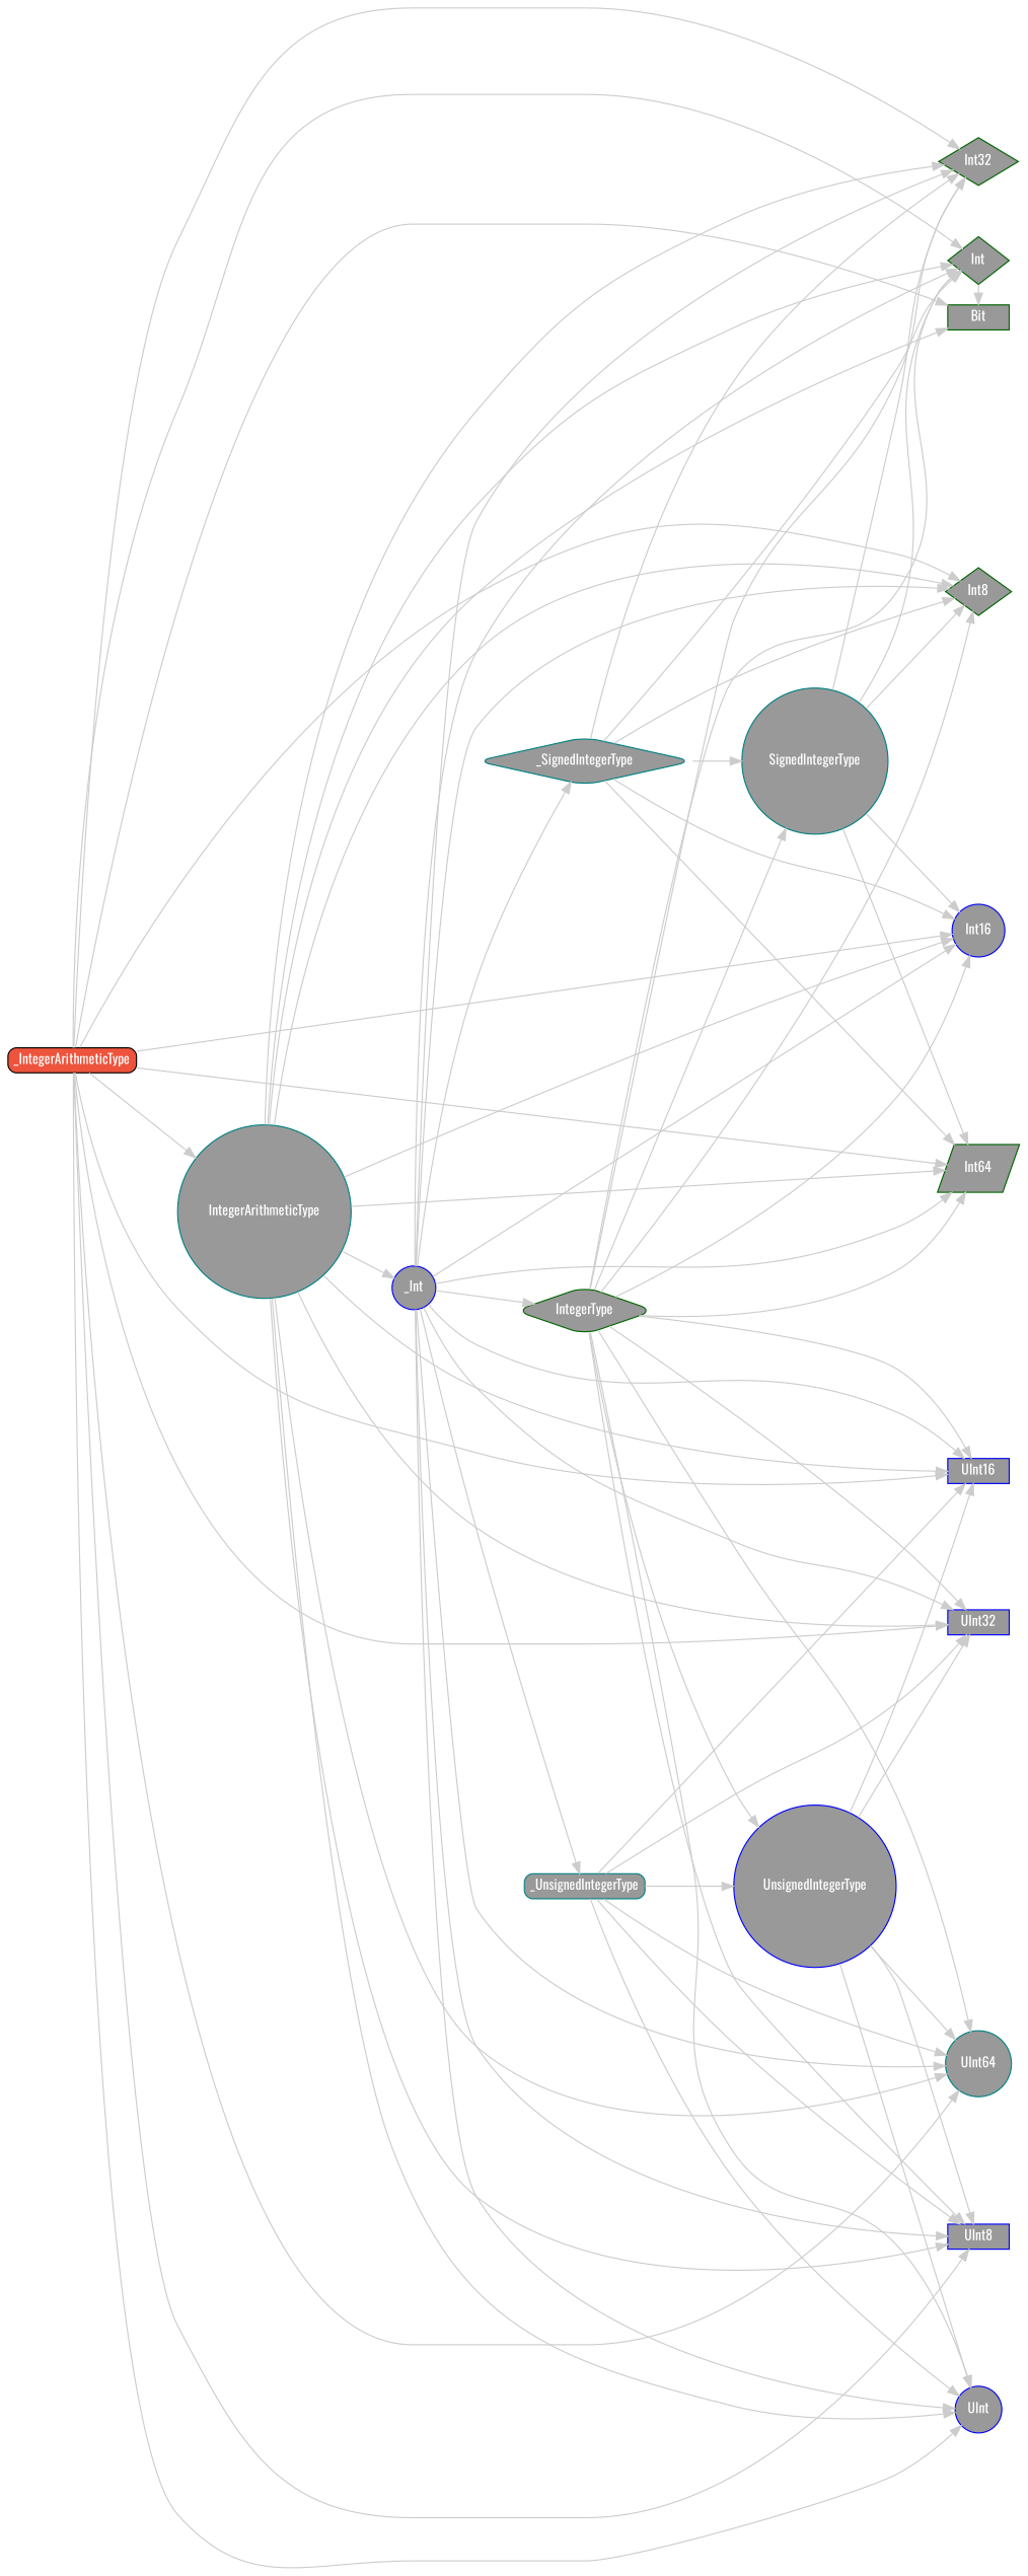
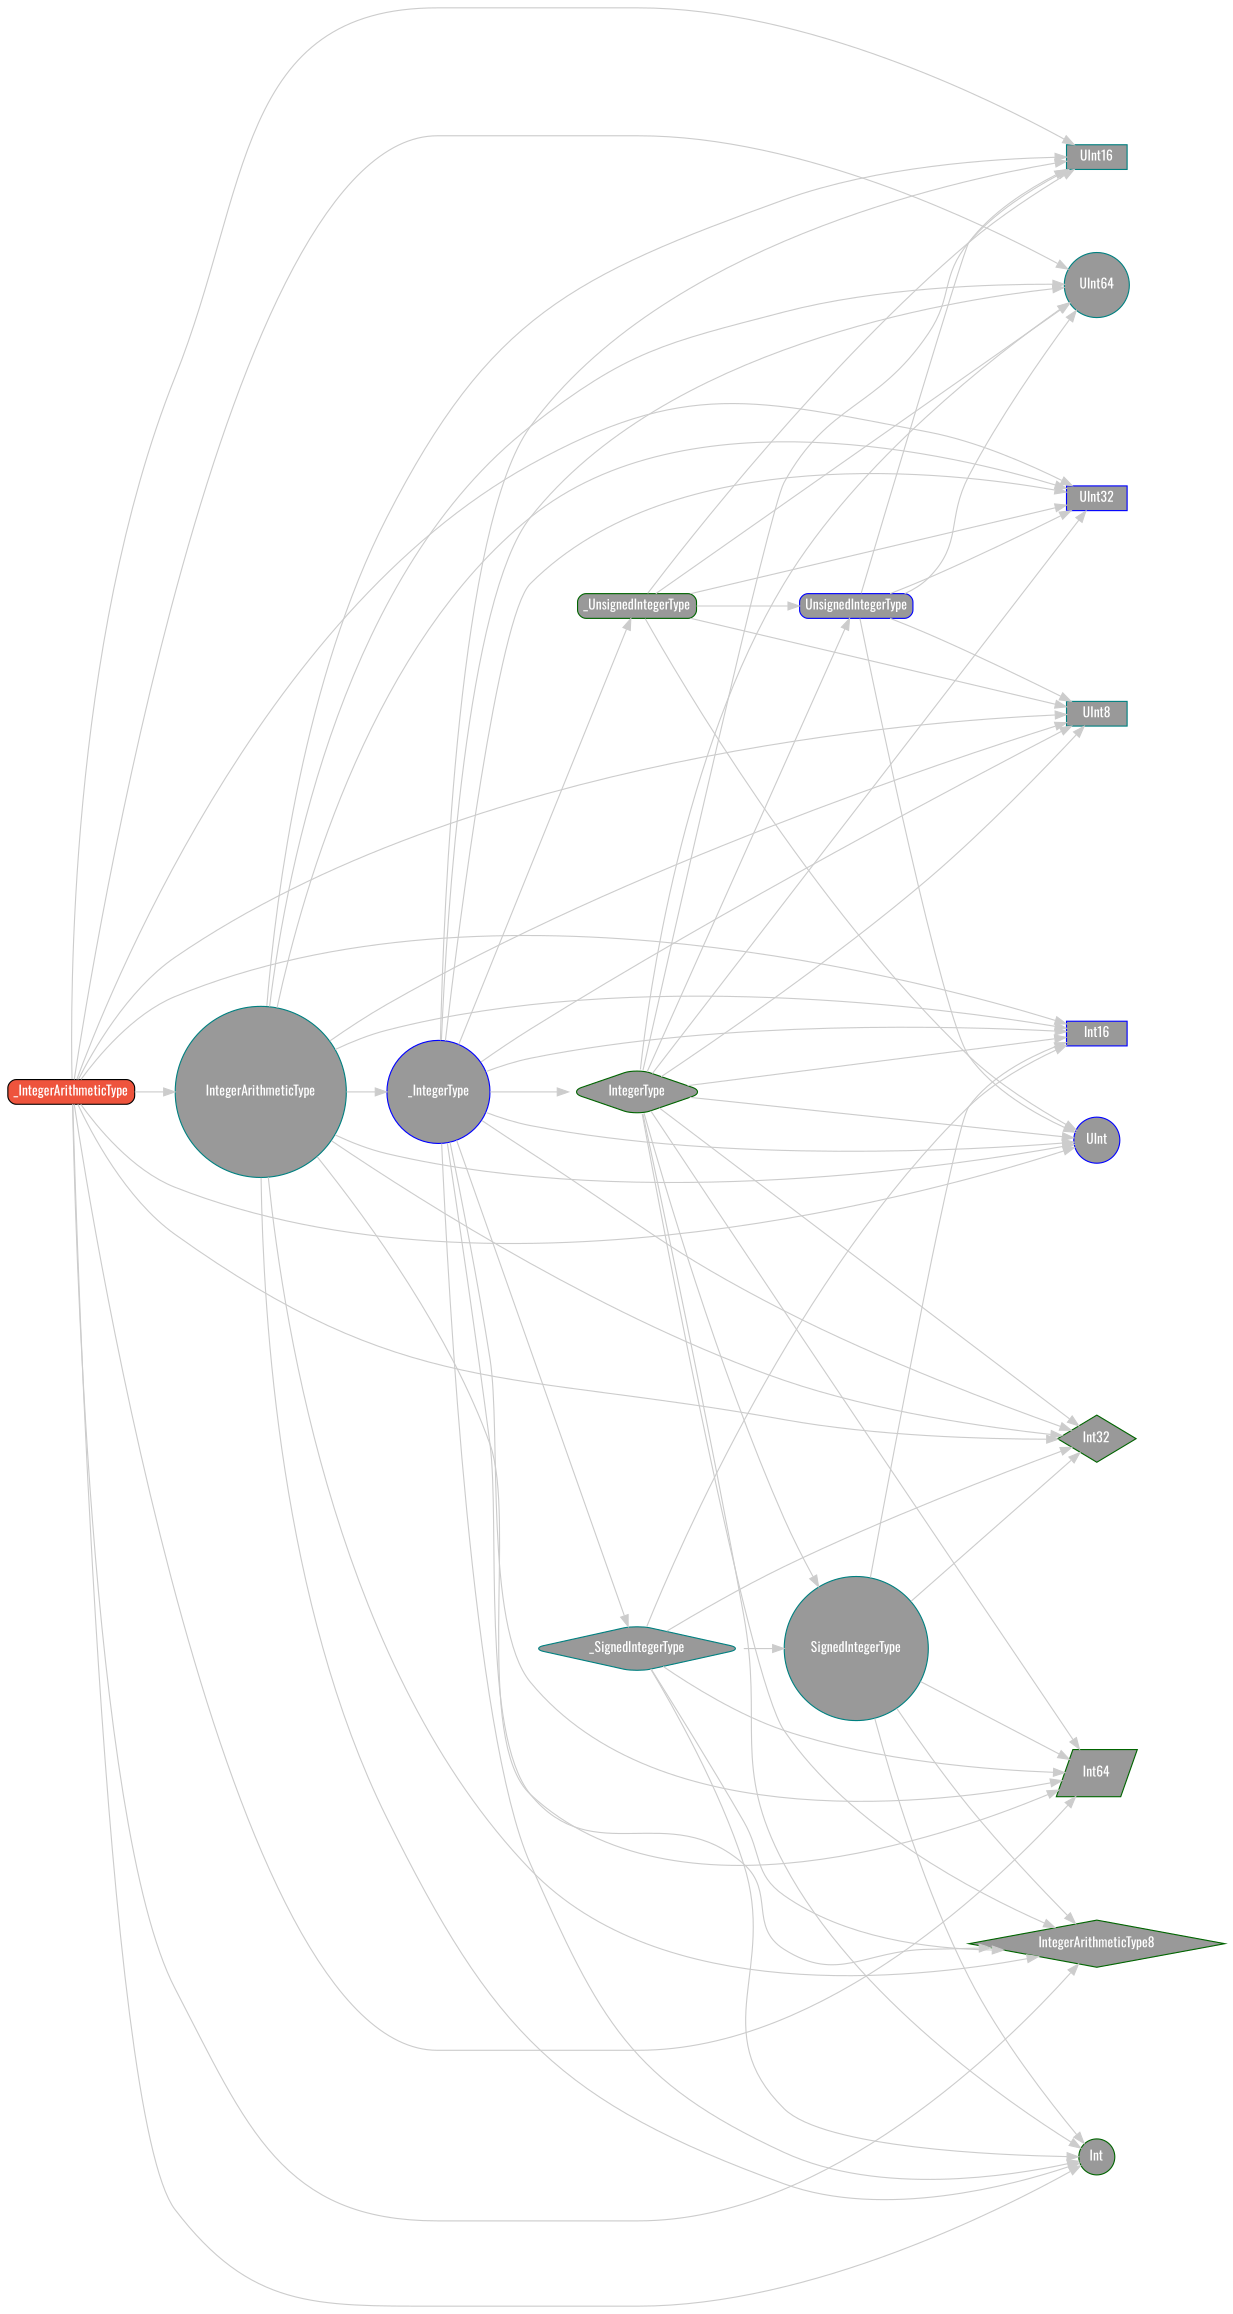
  strict digraph {
    fontname=Oswald
    rankdir=LR
    node [color=darkgreen fillcolor="#999999" fontcolor=white fontname=Oswald fontsize=12 margin="0.07,0.05" shape=box style=filled]
    edge [color="#cccccc" fontname=Oswald]
-   Bit [height=0.3]
-   Int [height=0.3 shape=diamond]
-   Int16 [color=blue height=0.3 shape=circle]
+   Int [height=0.3 shape=circle]
+   Int16 [color=blue height=0.3]
    Int32 [height=0.3 shape=diamond]
    Int64 [height=0.3 shape=parallelogram]
-   Int8 [height=0.3 shape=diamond]
+   Int8 [height=0.3 shape=diamond label=IntegerArithmeticType8]
    UInt [color=blue height=0.3 shape=circle]
-   UInt16 [color=blue height=0.3]
+   UInt16 [color=teal height=0.3]
    UInt32 [color=blue height=0.3]
    UInt64 [color=teal height=0.3 shape=circle]
-   UInt8 [color=blue height=0.3]
+   UInt8 [color=teal height=0.3]
    IntegerArithmeticType [color=teal height=0.3 shape=circle style="filled,rounded"]
-   _IntegerType [color=blue height=0.3 shape=circle style="filled,rounded" label=_Int]
+   _IntegerType [color=blue height=0.3 shape=circle style="filled,rounded"]
    IntegerType [height=0.3 shape=diamond style="filled,rounded"]
    _SignedIntegerType [color=teal height=0.3 shape=diamond style="filled,rounded"]
-   _UnsignedIntegerType [color=teal height=0.3 style="filled,rounded"]
+   _UnsignedIntegerType [height=0.3 style="filled,rounded"]
    SignedIntegerType [color=teal height=0.3 shape=circle style="filled,rounded"]
-   UnsignedIntegerType [color=blue height=0.3 shape=circle style="filled,rounded"]
+   UnsignedIntegerType [color=blue height=0.3 style="filled,rounded"]
    _IntegerArithmeticType [color=black fillcolor="#ee543d" height=0.3 style="filled,rounded"]
    subgraph sub_1 {
      rank=max
-     Bit
      Int
      Int16
      Int32
      Int64
      Int8
      UInt
      UInt16
      UInt32
      UInt64
      UInt8
    }
-   Int -> Bit
-   IntegerArithmeticType -> Bit
    IntegerArithmeticType -> Int
    IntegerArithmeticType -> Int16
    IntegerArithmeticType -> Int32
    IntegerArithmeticType -> Int64
    IntegerArithmeticType -> Int8
    IntegerArithmeticType -> UInt
    IntegerArithmeticType -> UInt16
    IntegerArithmeticType -> UInt32
    IntegerArithmeticType -> UInt64
    IntegerArithmeticType -> UInt8
    IntegerArithmeticType -> _IntegerType
    _IntegerType -> Int
    _IntegerType -> Int16
    _IntegerType -> Int32
    _IntegerType -> Int64
    _IntegerType -> Int8
    _IntegerType -> UInt
    _IntegerType -> UInt16
    _IntegerType -> UInt32
    _IntegerType -> UInt64
    _IntegerType -> UInt8
    _IntegerType -> IntegerType
    _IntegerType -> _SignedIntegerType
    _IntegerType -> _UnsignedIntegerType
    IntegerType -> Int
    IntegerType -> Int16
    IntegerType -> Int32
    IntegerType -> Int64
    IntegerType -> Int8
    IntegerType -> UInt
    IntegerType -> UInt16
    IntegerType -> UInt32
    IntegerType -> UInt64
    IntegerType -> UInt8
    IntegerType -> SignedIntegerType
    IntegerType -> UnsignedIntegerType
    _SignedIntegerType -> Int
    _SignedIntegerType -> Int16
    _SignedIntegerType -> Int32
    _SignedIntegerType -> Int64
    _SignedIntegerType -> Int8
    _SignedIntegerType -> SignedIntegerType
    _UnsignedIntegerType -> UInt
    _UnsignedIntegerType -> UInt16
    _UnsignedIntegerType -> UInt32
    _UnsignedIntegerType -> UInt64
    _UnsignedIntegerType -> UInt8
    _UnsignedIntegerType -> UnsignedIntegerType
    SignedIntegerType -> Int
    SignedIntegerType -> Int16
    SignedIntegerType -> Int32
    SignedIntegerType -> Int64
    SignedIntegerType -> Int8
    UnsignedIntegerType -> UInt
    UnsignedIntegerType -> UInt16
    UnsignedIntegerType -> UInt32
    UnsignedIntegerType -> UInt64
    UnsignedIntegerType -> UInt8
-   _IntegerArithmeticType -> Bit
    _IntegerArithmeticType -> Int
    _IntegerArithmeticType -> Int16
    _IntegerArithmeticType -> Int32
    _IntegerArithmeticType -> Int64
    _IntegerArithmeticType -> Int8
    _IntegerArithmeticType -> UInt
    _IntegerArithmeticType -> UInt16
    _IntegerArithmeticType -> UInt32
    _IntegerArithmeticType -> UInt64
    _IntegerArithmeticType -> UInt8
    _IntegerArithmeticType -> IntegerArithmeticType
  }
